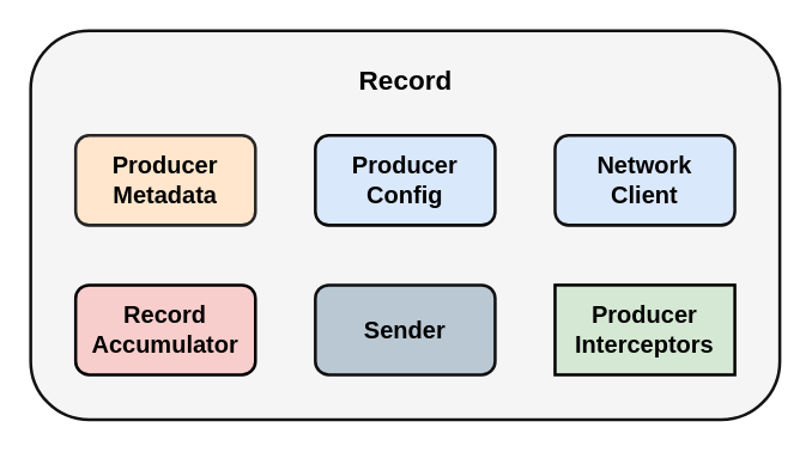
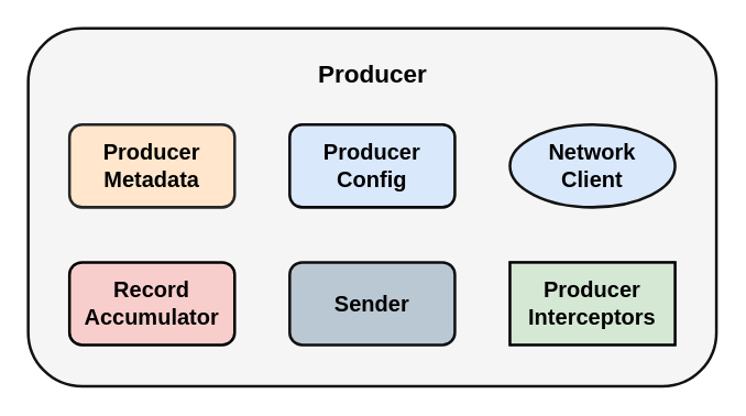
  <mxCell id="0" />
  <mxCell id="1" parent="0" />
  <mxCell id="2" value="" style="rounded=1;whiteSpace=wrap;html=1;fillColor=#f5f5f5;fontColor=#333333;strokeColor=#121212;strokeWidth=2;" vertex="1" parent="1"><mxGeometry x="20" y="20" width="500" height="260" as="geometry" /></mxCell>
  <mxCell id="3" value="&lt;b style=&quot;font-size: 16px;&quot;&gt;Producer&lt;br&gt;Metadata&lt;/b&gt;" style="rounded=1;whiteSpace=wrap;html=1;fillColor=#ffe6cc;strokeColor=#262626;strokeWidth=2;" vertex="1" parent="1"><mxGeometry x="50" y="90" width="120" height="60" as="geometry" /></mxCell>
  <mxCell id="4" value="&lt;b style=&quot;font-size: 16px;&quot;&gt;Producer&lt;br&gt;Config&lt;br&gt;&lt;/b&gt;" style="rounded=1;whiteSpace=wrap;html=1;fillColor=#dae8fc;strokeColor=#0b0a0a;strokeWidth=2;" vertex="1" parent="1"><mxGeometry x="210" y="90" width="120" height="60" as="geometry" /></mxCell>
- <mxCell id="5" value="&lt;span style=&quot;font-size: 16px;&quot;&gt;&lt;b&gt;Network&lt;br&gt;Client&lt;br&gt;&lt;/b&gt;&lt;/span&gt;" style="rounded=1;whiteSpace=wrap;html=1;fillColor=#dae8fc;strokeColor=#121212;strokeWidth=2;" vertex="1" parent="1"><mxGeometry x="370" y="90" width="120" height="60" as="geometry" /></mxCell>
+ <mxCell id="5" value="&lt;span style=&quot;font-size: 16px;&quot;&gt;&lt;b&gt;Network&lt;br&gt;Client&lt;br&gt;&lt;/b&gt;&lt;/span&gt;" style="ellipse;whiteSpace=wrap;html=1;fillColor=#dae8fc;strokeColor=#121212;strokeWidth=2;" vertex="1" parent="1"><mxGeometry x="370" y="90" width="120" height="60" as="geometry" /></mxCell>
  <mxCell id="6" value="&lt;b style=&quot;font-size: 16px;&quot;&gt;&lt;span style=&quot;&quot;&gt;Record&lt;br&gt;&lt;/span&gt;Accumulator&lt;/b&gt;" style="rounded=1;whiteSpace=wrap;html=1;fillColor=#f8cecc;strokeColor=#000000;strokeWidth=2;" vertex="1" parent="1"><mxGeometry x="50" y="190" width="120" height="60" as="geometry" /></mxCell>
  <mxCell id="7" value="&lt;span style=&quot;font-size: 16px;&quot;&gt;&lt;b&gt;Sender&lt;/b&gt;&lt;/span&gt;" style="rounded=1;whiteSpace=wrap;html=1;fillColor=#bac8d3;strokeColor=#0f0f10;strokeWidth=2;" vertex="1" parent="1"><mxGeometry x="210" y="190" width="120" height="60" as="geometry" /></mxCell>
  <mxCell id="8" value="&lt;span style=&quot;font-size: 16px;&quot;&gt;&lt;b&gt;Producer&lt;br&gt;Interceptors&lt;/b&gt;&lt;/span&gt;" style="whiteSpace=wrap;html=1;fillColor=#d5e8d4;strokeColor=#000000;strokeWidth=2;rounded=0;" vertex="1" parent="1"><mxGeometry x="370" y="190" width="120" height="60" as="geometry" /></mxCell>
- <mxCell id="9" value="&lt;font size=&quot;1&quot; style=&quot;&quot;&gt;&lt;b style=&quot;font-size: 18px;&quot;&gt;Record&lt;/b&gt;&lt;/font&gt;" style="text;html=1;align=center;verticalAlign=middle;resizable=0;points=[];autosize=1;strokeColor=none;fillColor=none;" vertex="1" parent="1"><mxGeometry x="220" y="34" width="100" height="40" as="geometry" /></mxCell>
+ <mxCell id="9" value="&lt;font size=&quot;1&quot; style=&quot;&quot;&gt;&lt;b style=&quot;font-size: 18px;&quot;&gt;Producer&lt;/b&gt;&lt;/font&gt;" style="text;html=1;align=center;verticalAlign=middle;resizable=0;points=[];autosize=1;strokeColor=none;fillColor=none;" vertex="1" parent="1"><mxGeometry x="220" y="34" width="100" height="40" as="geometry" /></mxCell>
